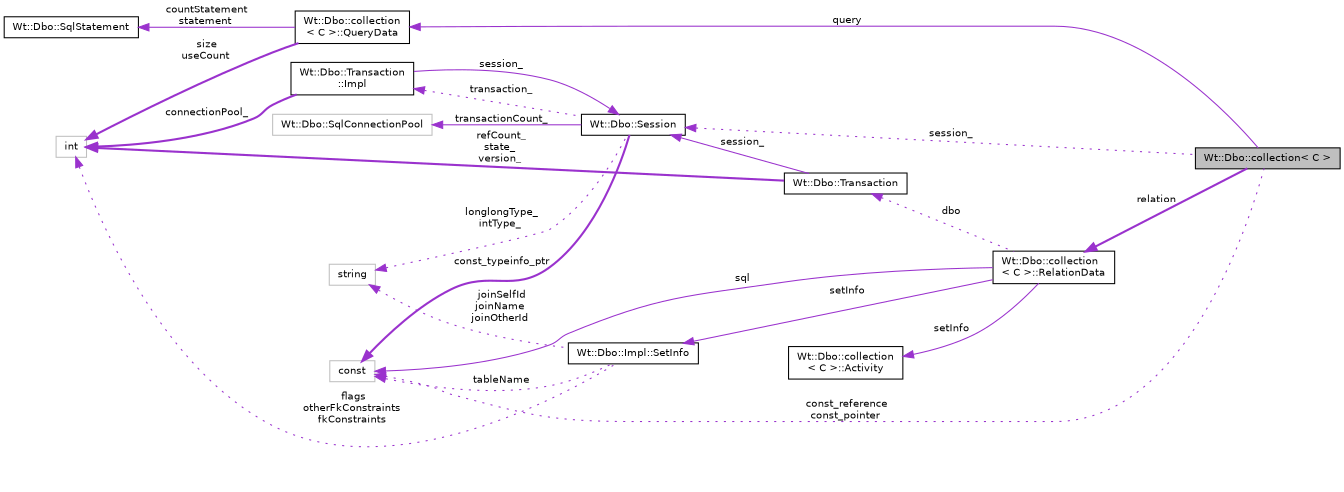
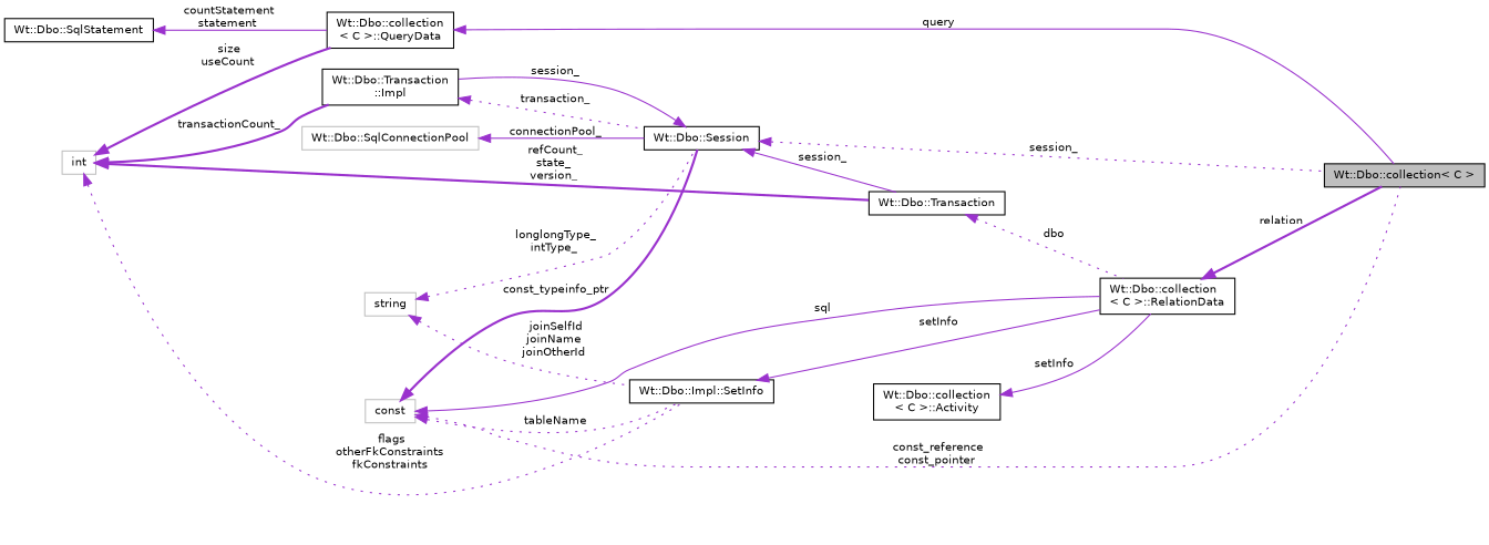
  digraph {
    rankdir=LR
    node [color=black fillcolor=white fontname=Helvetica fontsize=10 shape=record style=filled]
    edge [color=darkorchid3 dir=back fontname=Helvetica fontsize=10 labelfontname=Helvetica labelfontsize=10 style=solid]
    n1 [fillcolor=grey75 fontcolor=black height=0.2 label="Wt::Dbo::collection\< C \>" width=0.4]
    n2 [height=0.2 label="Wt::Dbo::collection\l\< C \>::QueryData" width=0.4]
    n3 [height=0.2 label="Wt::Dbo::SqlStatement" width=0.4]
    n4 [color=grey75 height=0.2 label=int width=0.4]
    n5 [height=0.2 label="Wt::Dbo::Transaction\l::Impl" width=0.4]
    n6 [height=0.2 label="Wt::Dbo::Transaction" width=0.4]
    n7 [height=0.2 label="Wt::Dbo::Impl::SetInfo" width=0.4]
    n8 [height=0.2 label="Wt::Dbo::Session" width=0.4]
    n9 [height=0.2 label="Wt::Dbo::collection\l\< C \>::RelationData" width=0.4]
    n10 [color=grey75 height=0.2 label=string width=0.4]
    n11 [color=grey75 height=0.2 label=const width=0.4]
    n12 [color=grey75 height=0.2 label="Wt::Dbo::SqlConnectionPool" width=0.4]
    n13 [height=0.2 label="Wt::Dbo::collection\l\< C \>::Activity" width=0.4]
    n2 -> n1 [label=" query"]
    n3 -> n2 [label=" countStatement\nstatement"]
    n4 -> n2 [label=" size\nuseCount" style=bold]
-   n4 -> n5 [label=" connectionPool_" style=bold]
+   n4 -> n5 [label=" transactionCount_" style=bold]
    n4 -> n6 [label=" refCount_\nstate_\nversion_" style=bold]
    n4 -> n7 [label=" flags\notherFkConstraints\nfkConstraints" style=dotted]
    n5 -> n8 [label=" transaction_" style=dotted]
    n6 -> n9 [label=" dbo" style=dotted]
    n7 -> n9 [label=" setInfo"]
    n8 -> n1 [label=" session_" style=dotted]
    n8 -> n5 [label=" session_"]
    n8 -> n6 [label=" session_"]
    n9 -> n1 [label=" relation" style=bold]
    n10 -> n7 [label=" joinSelfId\njoinName\njoinOtherId" style=dotted]
    n10 -> n8 [label=" longlongType_\nintType_" style=dotted]
    n11 -> n1 [label=" const_reference\nconst_pointer" style=dotted]
    n11 -> n7 [label=" tableName" style=dotted]
    n11 -> n8 [label=" const_typeinfo_ptr" style=bold]
    n11 -> n9 [label=" sql"]
-   n12 -> n8 [label=" transactionCount_"]
+   n12 -> n8 [label=" connectionPool_"]
    n13 -> n9 [label=" setInfo"]
  }
